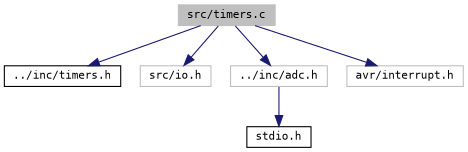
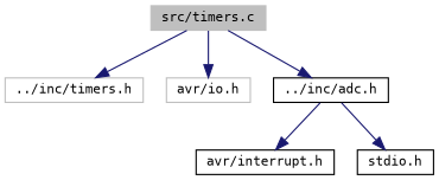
  digraph {
    fontname="DejaVu Sans Mono"
    node [color=grey75 fillcolor=white fontname="DejaVu Sans Mono" fontsize=10 shape=record style=filled]
    edge [color=midnightblue fontname="DejaVu Sans Mono" fontsize=10 labelfontname=Helvetica labelfontsize=10 style=solid]
    n1 [fillcolor=grey75 fontcolor=black height=0.2 label="src/timers.c" width=0.4]
-   n2 [color=black height=0.2 label="../inc/timers.h" width=0.4]
-   n3 [height=0.2 label="src/io.h" width=0.4]
-   n4 [height=0.2 label="../inc/adc.h" width=0.4]
-   n5 [height=0.2 label="avr/interrupt.h" width=0.4]
+   n2 [height=0.2 label="../inc/timers.h" width=0.4]
+   n3 [height=0.2 label="avr/io.h" width=0.4]
+   n4 [color=black height=0.2 label="../inc/adc.h" width=0.4]
+   n5 [color=black height=0.2 label="avr/interrupt.h" width=0.4]
    n6 [color=black height=0.2 label="stdio.h" width=0.4]
    n1 -> n2
    n1 -> n3
    n1 -> n4
-   n1 -> n5
+   n4 -> n5
    n4 -> n6
  }
